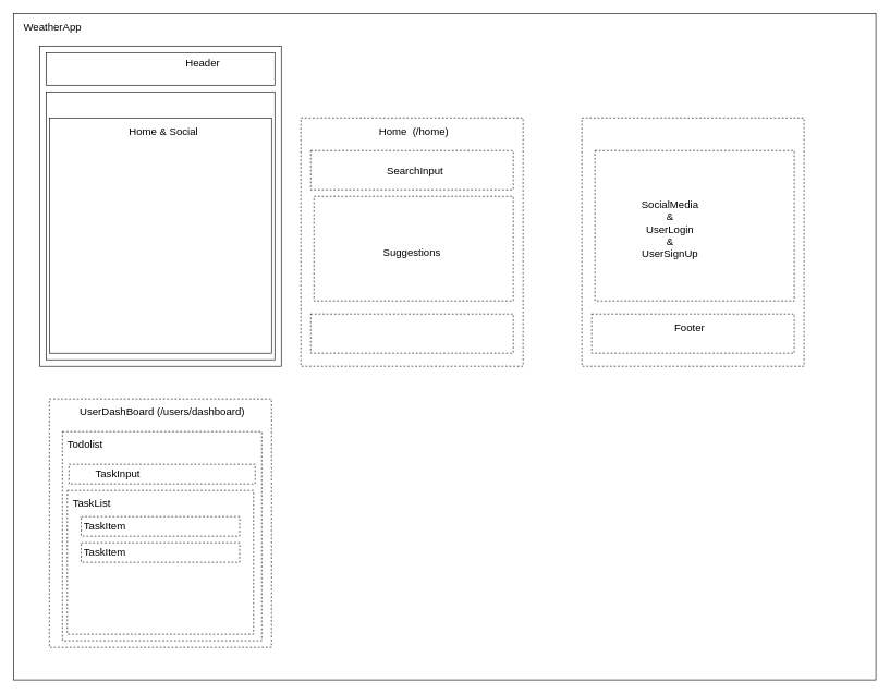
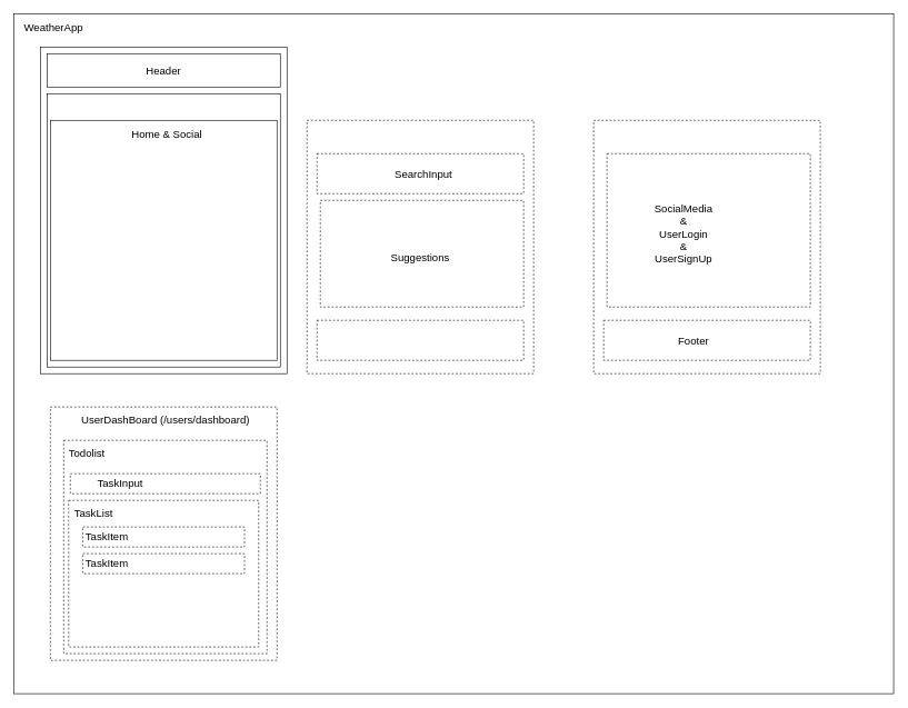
  <mxCell id="0" />
  <mxCell id="1" parent="0" />
  <mxCell id="2" value="" style="rounded=0;whiteSpace=wrap;html=1;" vertex="1" parent="1"><mxGeometry x="20" y="20" width="1320" height="1020" as="geometry" /></mxCell>
  <mxCell id="3" value="WeatherApp" style="text;html=1;strokeColor=none;fillColor=none;align=center;verticalAlign=middle;whiteSpace=wrap;rounded=0;fontSize=16;" vertex="1" parent="1"><mxGeometry x="60" y="30" width="40" height="20" as="geometry" /></mxCell>
  <mxCell id="4" value="" style="rounded=0;whiteSpace=wrap;html=1;fontSize=16;" vertex="1" parent="1"><mxGeometry x="60" y="70" width="370" height="490" as="geometry" /></mxCell>
  <mxCell id="5" value="" style="rounded=0;whiteSpace=wrap;html=1;fontSize=16;" vertex="1" parent="1"><mxGeometry x="70" y="80" width="350" height="50" as="geometry" /></mxCell>
- <mxCell id="6" value="Header" style="text;html=1;strokeColor=none;fillColor=none;align=center;verticalAlign=middle;whiteSpace=wrap;rounded=0;fontSize=16;" vertex="1" parent="1"><mxGeometry x="290" y="85" width="40" height="20" as="geometry" /></mxCell>
+ <mxCell id="6" value="Header" style="text;html=1;strokeColor=none;fillColor=none;align=center;verticalAlign=middle;whiteSpace=wrap;rounded=0;fontSize=16;" vertex="1" parent="1"><mxGeometry x="225" y="95" width="40" height="20" as="geometry" /></mxCell>
  <mxCell id="7" value="" style="rounded=0;whiteSpace=wrap;html=1;fontSize=16;" vertex="1" parent="1"><mxGeometry x="70" y="140" width="350" height="410" as="geometry" /></mxCell>
  <mxCell id="8" value="" style="rounded=0;whiteSpace=wrap;html=1;fontSize=16;" vertex="1" parent="1"><mxGeometry x="75" y="180" width="340" height="360" as="geometry" /></mxCell>
  <mxCell id="9" value="Home &amp;amp; Social" style="text;html=1;strokeColor=none;fillColor=none;align=center;verticalAlign=middle;whiteSpace=wrap;rounded=0;fontSize=16;" vertex="1" parent="1"><mxGeometry x="90" y="190" width="320" height="20" as="geometry" /></mxCell>
  <mxCell id="10" value="" style="rounded=0;whiteSpace=wrap;html=1;fontSize=16;dashed=1;" vertex="1" parent="1"><mxGeometry x="460" y="180" width="340" height="380" as="geometry" /></mxCell>
- <mxCell id="11" value="Home&amp;nbsp; (/home)" style="text;html=1;strokeColor=none;fillColor=none;align=center;verticalAlign=middle;whiteSpace=wrap;rounded=0;fontSize=16;" vertex="1" parent="1"><mxGeometry x="472.5" y="190" width="320" height="20" as="geometry" /></mxCell>
  <mxCell id="12" value="" style="rounded=0;whiteSpace=wrap;html=1;dashed=1;fontSize=16;" vertex="1" parent="1"><mxGeometry x="475" y="230" width="310" height="60" as="geometry" /></mxCell>
  <mxCell id="13" value="SearchInput" style="text;html=1;strokeColor=none;fillColor=none;align=center;verticalAlign=middle;whiteSpace=wrap;rounded=0;fontSize=16;" vertex="1" parent="1"><mxGeometry x="590" y="250" width="90" height="20" as="geometry" /></mxCell>
  <mxCell id="14" value="" style="rounded=0;whiteSpace=wrap;html=1;dashed=1;fontSize=16;" vertex="1" parent="1"><mxGeometry x="480" y="300" width="305" height="160" as="geometry" /></mxCell>
  <mxCell id="15" value="Suggestions" style="text;html=1;strokeColor=none;fillColor=none;align=center;verticalAlign=middle;whiteSpace=wrap;rounded=0;fontSize=16;" vertex="1" parent="1"><mxGeometry x="610" y="375" width="40" height="20" as="geometry" /></mxCell>
  <mxCell id="16" value="" style="rounded=0;whiteSpace=wrap;html=1;dashed=1;fontSize=16;" vertex="1" parent="1"><mxGeometry x="475" y="480" width="310" height="60" as="geometry" /></mxCell>
  <mxCell id="17" value="" style="rounded=0;whiteSpace=wrap;html=1;fontSize=16;dashed=1;" vertex="1" parent="1"><mxGeometry x="890" y="180" width="340" height="380" as="geometry" /></mxCell>
  <mxCell id="18" value="" style="rounded=0;whiteSpace=wrap;html=1;dashed=1;fontSize=16;" vertex="1" parent="1"><mxGeometry x="910" y="230" width="305" height="230" as="geometry" /></mxCell>
  <mxCell id="19" value="SocialMedia &amp;amp; UserLogin&lt;br&gt;&amp;amp; UserSignUp&lt;br&gt;" style="text;html=1;strokeColor=none;fillColor=none;align=center;verticalAlign=middle;whiteSpace=wrap;rounded=0;fontSize=16;" vertex="1" parent="1"><mxGeometry x="1005" y="340" width="40" height="20" as="geometry" /></mxCell>
  <mxCell id="20" value="" style="rounded=0;whiteSpace=wrap;html=1;dashed=1;fontSize=16;" vertex="1" parent="1"><mxGeometry x="905" y="480" width="310" height="60" as="geometry" /></mxCell>
- <mxCell id="21" value="Footer" style="text;html=1;strokeColor=none;fillColor=none;align=center;verticalAlign=middle;whiteSpace=wrap;rounded=0;fontSize=16;" vertex="1" parent="1"><mxGeometry x="1035" y="490" width="40" height="20" as="geometry" /></mxCell>
+ <mxCell id="21" value="Footer" style="text;html=1;strokeColor=none;fillColor=none;align=center;verticalAlign=middle;whiteSpace=wrap;rounded=0;fontSize=16;" vertex="1" parent="1"><mxGeometry x="1020" y="500" width="40" height="20" as="geometry" /></mxCell>
  <mxCell id="22" value="" style="rounded=0;whiteSpace=wrap;html=1;fontSize=16;dashed=1;" vertex="1" parent="1"><mxGeometry x="75" y="610" width="340" height="380" as="geometry" /></mxCell>
  <mxCell id="23" value="UserDashBoard (/users/dashboard)" style="text;html=1;strokeColor=none;fillColor=none;align=center;verticalAlign=middle;whiteSpace=wrap;rounded=0;fontSize=16;" vertex="1" parent="1"><mxGeometry x="87.5" y="620" width="320" height="20" as="geometry" /></mxCell>
  <mxCell id="24" value="" style="rounded=0;whiteSpace=wrap;html=1;dashed=1;fontSize=16;" vertex="1" parent="1"><mxGeometry x="95" y="660" width="305" height="320" as="geometry" /></mxCell>
  <mxCell id="25" value="Todolist" style="text;html=1;strokeColor=none;fillColor=none;align=center;verticalAlign=middle;whiteSpace=wrap;rounded=0;fontSize=16;" vertex="1" parent="1"><mxGeometry x="110" y="670" width="40" height="20" as="geometry" /></mxCell>
  <mxCell id="26" value="" style="rounded=0;whiteSpace=wrap;html=1;dashed=1;fontSize=16;" vertex="1" parent="1"><mxGeometry x="105" y="710" width="285" height="30" as="geometry" /></mxCell>
  <mxCell id="27" value="TaskInput" style="text;html=1;strokeColor=none;fillColor=none;align=center;verticalAlign=middle;whiteSpace=wrap;rounded=0;fontSize=16;" vertex="1" parent="1"><mxGeometry x="160" y="715" width="40" height="20" as="geometry" /></mxCell>
  <mxCell id="28" value="" style="rounded=0;whiteSpace=wrap;html=1;dashed=1;fontSize=16;" vertex="1" parent="1"><mxGeometry x="102.5" y="750" width="285" height="220" as="geometry" /></mxCell>
  <mxCell id="29" value="TaskList&lt;br&gt;" style="text;html=1;strokeColor=none;fillColor=none;align=center;verticalAlign=middle;whiteSpace=wrap;rounded=0;fontSize=16;" vertex="1" parent="1"><mxGeometry x="120" y="760" width="40" height="20" as="geometry" /></mxCell>
  <mxCell id="30" value="" style="rounded=0;whiteSpace=wrap;html=1;dashed=1;fontSize=16;" vertex="1" parent="1"><mxGeometry x="123.75" y="790" width="242.5" height="30" as="geometry" /></mxCell>
  <mxCell id="31" value="TaskItem" style="text;html=1;strokeColor=none;fillColor=none;align=center;verticalAlign=middle;whiteSpace=wrap;rounded=0;fontSize=16;" vertex="1" parent="1"><mxGeometry x="140" y="795" width="40" height="20" as="geometry" /></mxCell>
  <mxCell id="32" value="" style="rounded=0;whiteSpace=wrap;html=1;dashed=1;fontSize=16;" vertex="1" parent="1"><mxGeometry x="123.75" y="830" width="242.5" height="30" as="geometry" /></mxCell>
  <mxCell id="33" value="TaskItem" style="text;html=1;strokeColor=none;fillColor=none;align=center;verticalAlign=middle;whiteSpace=wrap;rounded=0;fontSize=16;" vertex="1" parent="1"><mxGeometry x="140" y="835" width="40" height="20" as="geometry" /></mxCell>
